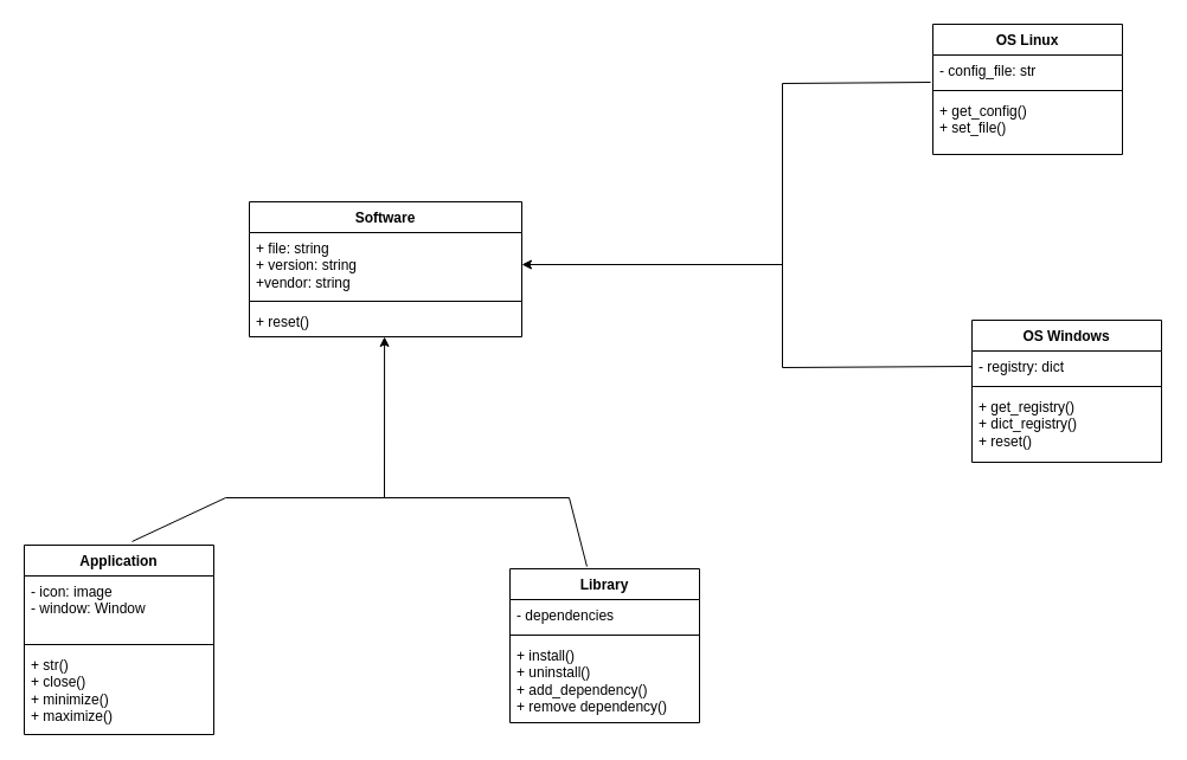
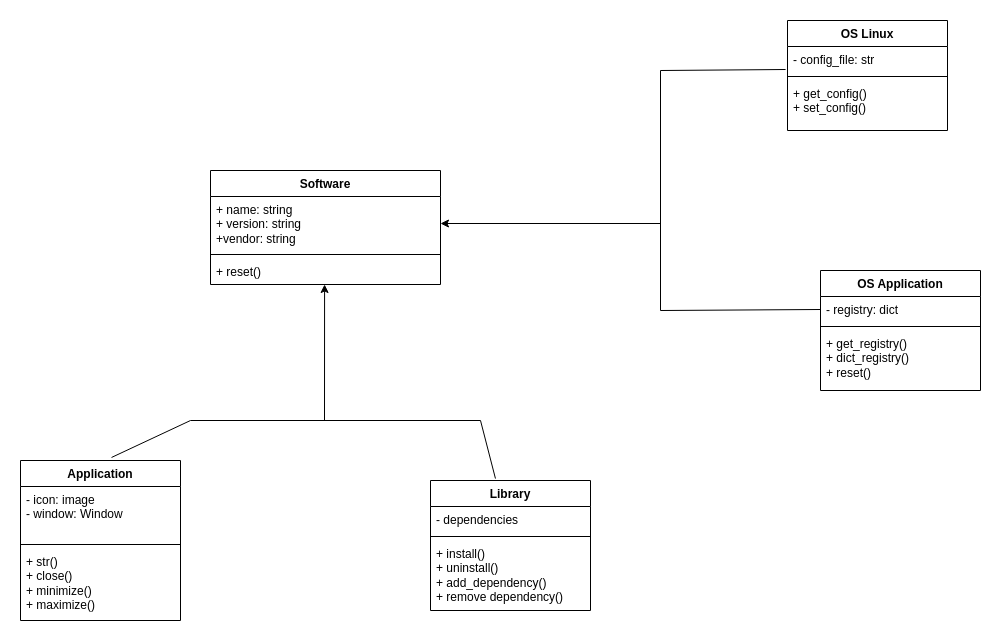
  <mxCell id="0" />
  <mxCell id="1" parent="0" />
  <mxCell id="2" value="Software" style="swimlane;fontStyle=1;align=center;verticalAlign=top;childLayout=stackLayout;horizontal=1;startSize=26;horizontalStack=0;resizeParent=1;resizeParentMax=0;resizeLast=0;collapsible=1;marginBottom=0;whiteSpace=wrap;html=1;" vertex="1" parent="1"><mxGeometry x="210" y="170" width="230" height="114" as="geometry" /></mxCell>
- <mxCell id="3" value="+ file: string&lt;br&gt;+ version: string&lt;br&gt;+vendor: string" style="text;strokeColor=none;fillColor=none;align=left;verticalAlign=top;spacingLeft=4;spacingRight=4;overflow=hidden;rotatable=0;points=[[0,0.5],[1,0.5]];portConstraint=eastwest;whiteSpace=wrap;html=1;" vertex="1" parent="2"><mxGeometry y="26" width="230" height="54" as="geometry" /></mxCell>
+ <mxCell id="3" value="+ name: string&lt;br&gt;+ version: string&lt;br&gt;+vendor: string" style="text;strokeColor=none;fillColor=none;align=left;verticalAlign=top;spacingLeft=4;spacingRight=4;overflow=hidden;rotatable=0;points=[[0,0.5],[1,0.5]];portConstraint=eastwest;whiteSpace=wrap;html=1;" vertex="1" parent="2"><mxGeometry y="26" width="230" height="54" as="geometry" /></mxCell>
  <mxCell id="4" value="" style="line;strokeWidth=1;fillColor=none;align=left;verticalAlign=middle;spacingTop=-1;spacingLeft=3;spacingRight=3;rotatable=0;labelPosition=right;points=[];portConstraint=eastwest;strokeColor=inherit;" vertex="1" parent="2"><mxGeometry y="80" width="230" height="8" as="geometry" /></mxCell>
  <mxCell id="5" value="+ reset()" style="text;strokeColor=none;fillColor=none;align=left;verticalAlign=top;spacingLeft=4;spacingRight=4;overflow=hidden;rotatable=0;points=[[0,0.5],[1,0.5]];portConstraint=eastwest;whiteSpace=wrap;html=1;" vertex="1" parent="2"><mxGeometry y="88" width="230" height="26" as="geometry" /></mxCell>
  <mxCell id="6" value="" style="endArrow=none;html=1;rounded=0;" edge="1" parent="1"><mxGeometry width="50" height="50" relative="1" as="geometry"><mxPoint x="190" y="420" as="sourcePoint" /><mxPoint x="480" y="420" as="targetPoint" /></mxGeometry></mxCell>
  <mxCell id="7" value="" style="endArrow=classic;html=1;rounded=0;entryX=0.496;entryY=1;entryDx=0;entryDy=0;entryPerimeter=0;" edge="1" parent="1" target="5"><mxGeometry width="50" height="50" relative="1" as="geometry"><mxPoint x="324" y="420" as="sourcePoint" /><mxPoint x="270" y="380" as="targetPoint" /></mxGeometry></mxCell>
  <mxCell id="8" value="Application" style="swimlane;fontStyle=1;align=center;verticalAlign=top;childLayout=stackLayout;horizontal=1;startSize=26;horizontalStack=0;resizeParent=1;resizeParentMax=0;resizeLast=0;collapsible=1;marginBottom=0;whiteSpace=wrap;html=1;" vertex="1" parent="1"><mxGeometry x="20" y="460" width="160" height="160" as="geometry" /></mxCell>
  <mxCell id="9" value="&lt;div&gt;- icon: image&lt;/div&gt;&lt;div&gt;- window: Window&lt;br&gt;&lt;/div&gt;" style="text;strokeColor=none;fillColor=none;align=left;verticalAlign=top;spacingLeft=4;spacingRight=4;overflow=hidden;rotatable=0;points=[[0,0.5],[1,0.5]];portConstraint=eastwest;whiteSpace=wrap;html=1;" vertex="1" parent="8"><mxGeometry y="26" width="160" height="54" as="geometry" /></mxCell>
  <mxCell id="10" value="" style="line;strokeWidth=1;fillColor=none;align=left;verticalAlign=middle;spacingTop=-1;spacingLeft=3;spacingRight=3;rotatable=0;labelPosition=right;points=[];portConstraint=eastwest;strokeColor=inherit;" vertex="1" parent="8"><mxGeometry y="80" width="160" height="8" as="geometry" /></mxCell>
  <mxCell id="11" value="&lt;div&gt;+ str()&lt;/div&gt;&lt;div&gt;+ close()&lt;/div&gt;&lt;div&gt;+ minimize()&lt;/div&gt;&lt;div&gt;+ maximize()&lt;br&gt;&lt;/div&gt;" style="text;strokeColor=none;fillColor=none;align=left;verticalAlign=top;spacingLeft=4;spacingRight=4;overflow=hidden;rotatable=0;points=[[0,0.5],[1,0.5]];portConstraint=eastwest;whiteSpace=wrap;html=1;" vertex="1" parent="8"><mxGeometry y="88" width="160" height="72" as="geometry" /></mxCell>
  <mxCell id="12" value="" style="endArrow=none;html=1;rounded=0;exitX=0.569;exitY=-0.019;exitDx=0;exitDy=0;exitPerimeter=0;" edge="1" parent="1" source="8"><mxGeometry width="50" height="50" relative="1" as="geometry"><mxPoint x="120" y="450" as="sourcePoint" /><mxPoint x="190" y="420" as="targetPoint" /></mxGeometry></mxCell>
  <mxCell id="13" value="Library" style="swimlane;fontStyle=1;align=center;verticalAlign=top;childLayout=stackLayout;horizontal=1;startSize=26;horizontalStack=0;resizeParent=1;resizeParentMax=0;resizeLast=0;collapsible=1;marginBottom=0;whiteSpace=wrap;html=1;" vertex="1" parent="1"><mxGeometry x="430" y="480" width="160" height="130" as="geometry" /></mxCell>
  <mxCell id="14" value="- dependencies" style="text;strokeColor=none;fillColor=none;align=left;verticalAlign=top;spacingLeft=4;spacingRight=4;overflow=hidden;rotatable=0;points=[[0,0.5],[1,0.5]];portConstraint=eastwest;whiteSpace=wrap;html=1;" vertex="1" parent="13"><mxGeometry y="26" width="160" height="26" as="geometry" /></mxCell>
  <mxCell id="15" value="" style="line;strokeWidth=1;fillColor=none;align=left;verticalAlign=middle;spacingTop=-1;spacingLeft=3;spacingRight=3;rotatable=0;labelPosition=right;points=[];portConstraint=eastwest;strokeColor=inherit;" vertex="1" parent="13"><mxGeometry y="52" width="160" height="8" as="geometry" /></mxCell>
  <mxCell id="16" value="&lt;div&gt;+ install()&lt;/div&gt;&lt;div&gt;+ uninstall()&lt;/div&gt;&lt;div&gt;+ add_dependency()&lt;/div&gt;&lt;div&gt;+ remove dependency()&lt;br&gt;&lt;/div&gt;" style="text;strokeColor=none;fillColor=none;align=left;verticalAlign=top;spacingLeft=4;spacingRight=4;overflow=hidden;rotatable=0;points=[[0,0.5],[1,0.5]];portConstraint=eastwest;whiteSpace=wrap;html=1;" vertex="1" parent="13"><mxGeometry y="60" width="160" height="70" as="geometry" /></mxCell>
  <mxCell id="17" value="" style="endArrow=none;html=1;rounded=0;exitX=0.406;exitY=-0.015;exitDx=0;exitDy=0;exitPerimeter=0;" edge="1" parent="1" source="13"><mxGeometry width="50" height="50" relative="1" as="geometry"><mxPoint x="470" y="490" as="sourcePoint" /><mxPoint x="480" y="420" as="targetPoint" /></mxGeometry></mxCell>
  <mxCell id="18" value="" style="endArrow=classic;html=1;rounded=0;entryX=1;entryY=0.5;entryDx=0;entryDy=0;" edge="1" parent="1" target="3"><mxGeometry width="50" height="50" relative="1" as="geometry"><mxPoint x="660" y="223" as="sourcePoint" /><mxPoint x="620" y="280" as="targetPoint" /></mxGeometry></mxCell>
  <mxCell id="19" value="" style="endArrow=none;html=1;rounded=0;" edge="1" parent="1"><mxGeometry width="50" height="50" relative="1" as="geometry"><mxPoint x="660" y="310" as="sourcePoint" /><mxPoint x="660" as="targetPoint" y="70" /></mxGeometry></mxCell>
- <mxCell id="20" value="OS Windows" style="swimlane;fontStyle=1;align=center;verticalAlign=top;childLayout=stackLayout;horizontal=1;startSize=26;horizontalStack=0;resizeParent=1;resizeParentMax=0;resizeLast=0;collapsible=1;marginBottom=0;whiteSpace=wrap;html=1;" vertex="1" parent="1"><mxGeometry x="820" y="270" width="160" height="120" as="geometry" /></mxCell>
+ <mxCell id="20" value="OS Application" style="swimlane;fontStyle=1;align=center;verticalAlign=top;childLayout=stackLayout;horizontal=1;startSize=26;horizontalStack=0;resizeParent=1;resizeParentMax=0;resizeLast=0;collapsible=1;marginBottom=0;whiteSpace=wrap;html=1;" vertex="1" parent="1"><mxGeometry x="820" y="270" width="160" height="120" as="geometry" /></mxCell>
  <mxCell id="21" value="- registry: dict" style="text;strokeColor=none;fillColor=none;align=left;verticalAlign=top;spacingLeft=4;spacingRight=4;overflow=hidden;rotatable=0;points=[[0,0.5],[1,0.5]];portConstraint=eastwest;whiteSpace=wrap;html=1;" vertex="1" parent="20"><mxGeometry y="26" width="160" height="26" as="geometry" /></mxCell>
  <mxCell id="22" value="" style="line;strokeWidth=1;fillColor=none;align=left;verticalAlign=middle;spacingTop=-1;spacingLeft=3;spacingRight=3;rotatable=0;labelPosition=right;points=[];portConstraint=eastwest;strokeColor=inherit;" vertex="1" parent="20"><mxGeometry y="52" width="160" height="8" as="geometry" /></mxCell>
  <mxCell id="23" value="&lt;div&gt;+ get_registry()&lt;/div&gt;&lt;div&gt;+ dict_registry()&lt;/div&gt;&lt;div&gt;+ reset()&lt;br&gt;&lt;/div&gt;" style="text;strokeColor=none;fillColor=none;align=left;verticalAlign=top;spacingLeft=4;spacingRight=4;overflow=hidden;rotatable=0;points=[[0,0.5],[1,0.5]];portConstraint=eastwest;whiteSpace=wrap;html=1;" vertex="1" parent="20"><mxGeometry y="60" width="160" height="60" as="geometry" /></mxCell>
  <mxCell id="24" value="" style="endArrow=none;html=1;rounded=0;entryX=0;entryY=0.5;entryDx=0;entryDy=0;" edge="1" parent="1" target="21"><mxGeometry width="50" height="50" relative="1" as="geometry"><mxPoint x="660" y="310" as="sourcePoint" /><mxPoint x="740" y="320" as="targetPoint" /></mxGeometry></mxCell>
  <mxCell id="25" value="OS Linux" style="swimlane;fontStyle=1;align=center;verticalAlign=top;childLayout=stackLayout;horizontal=1;startSize=26;horizontalStack=0;resizeParent=1;resizeParentMax=0;resizeLast=0;collapsible=1;marginBottom=0;whiteSpace=wrap;html=1;" vertex="1" parent="1"><mxGeometry x="787" y="20" width="160" height="110" as="geometry" /></mxCell>
  <mxCell id="26" value="- config_file: str" style="text;strokeColor=none;fillColor=none;align=left;verticalAlign=top;spacingLeft=4;spacingRight=4;overflow=hidden;rotatable=0;points=[[0,0.5],[1,0.5]];portConstraint=eastwest;whiteSpace=wrap;html=1;" vertex="1" parent="25"><mxGeometry y="26" width="160" height="26" as="geometry" /></mxCell>
  <mxCell id="27" value="" style="line;strokeWidth=1;fillColor=none;align=left;verticalAlign=middle;spacingTop=-1;spacingLeft=3;spacingRight=3;rotatable=0;labelPosition=right;points=[];portConstraint=eastwest;strokeColor=inherit;" vertex="1" parent="25"><mxGeometry y="52" width="160" height="8" as="geometry" /></mxCell>
- <mxCell id="28" value="&lt;div&gt;+ get_config()&lt;/div&gt;&lt;div&gt;+ set_file()&lt;br&gt;&lt;/div&gt;" style="text;strokeColor=none;fillColor=none;align=left;verticalAlign=top;spacingLeft=4;spacingRight=4;overflow=hidden;rotatable=0;points=[[0,0.5],[1,0.5]];portConstraint=eastwest;whiteSpace=wrap;html=1;" vertex="1" parent="25"><mxGeometry y="60" width="160" height="50" as="geometry" /></mxCell>
+ <mxCell id="28" value="&lt;div&gt;+ get_config()&lt;/div&gt;&lt;div&gt;+ set_config()&lt;br&gt;&lt;/div&gt;" style="text;strokeColor=none;fillColor=none;align=left;verticalAlign=top;spacingLeft=4;spacingRight=4;overflow=hidden;rotatable=0;points=[[0,0.5],[1,0.5]];portConstraint=eastwest;whiteSpace=wrap;html=1;" vertex="1" parent="25"><mxGeometry y="60" width="160" height="50" as="geometry" /></mxCell>
  <mxCell id="29" value="" style="endArrow=none;html=1;rounded=0;entryX=-0.012;entryY=0.885;entryDx=0;entryDy=0;entryPerimeter=0;" edge="1" parent="1" target="26"><mxGeometry width="50" height="50" relative="1" as="geometry"><mxPoint x="660" as="sourcePoint" y="70" /><mxPoint x="730" y="40" as="targetPoint" /></mxGeometry></mxCell>
